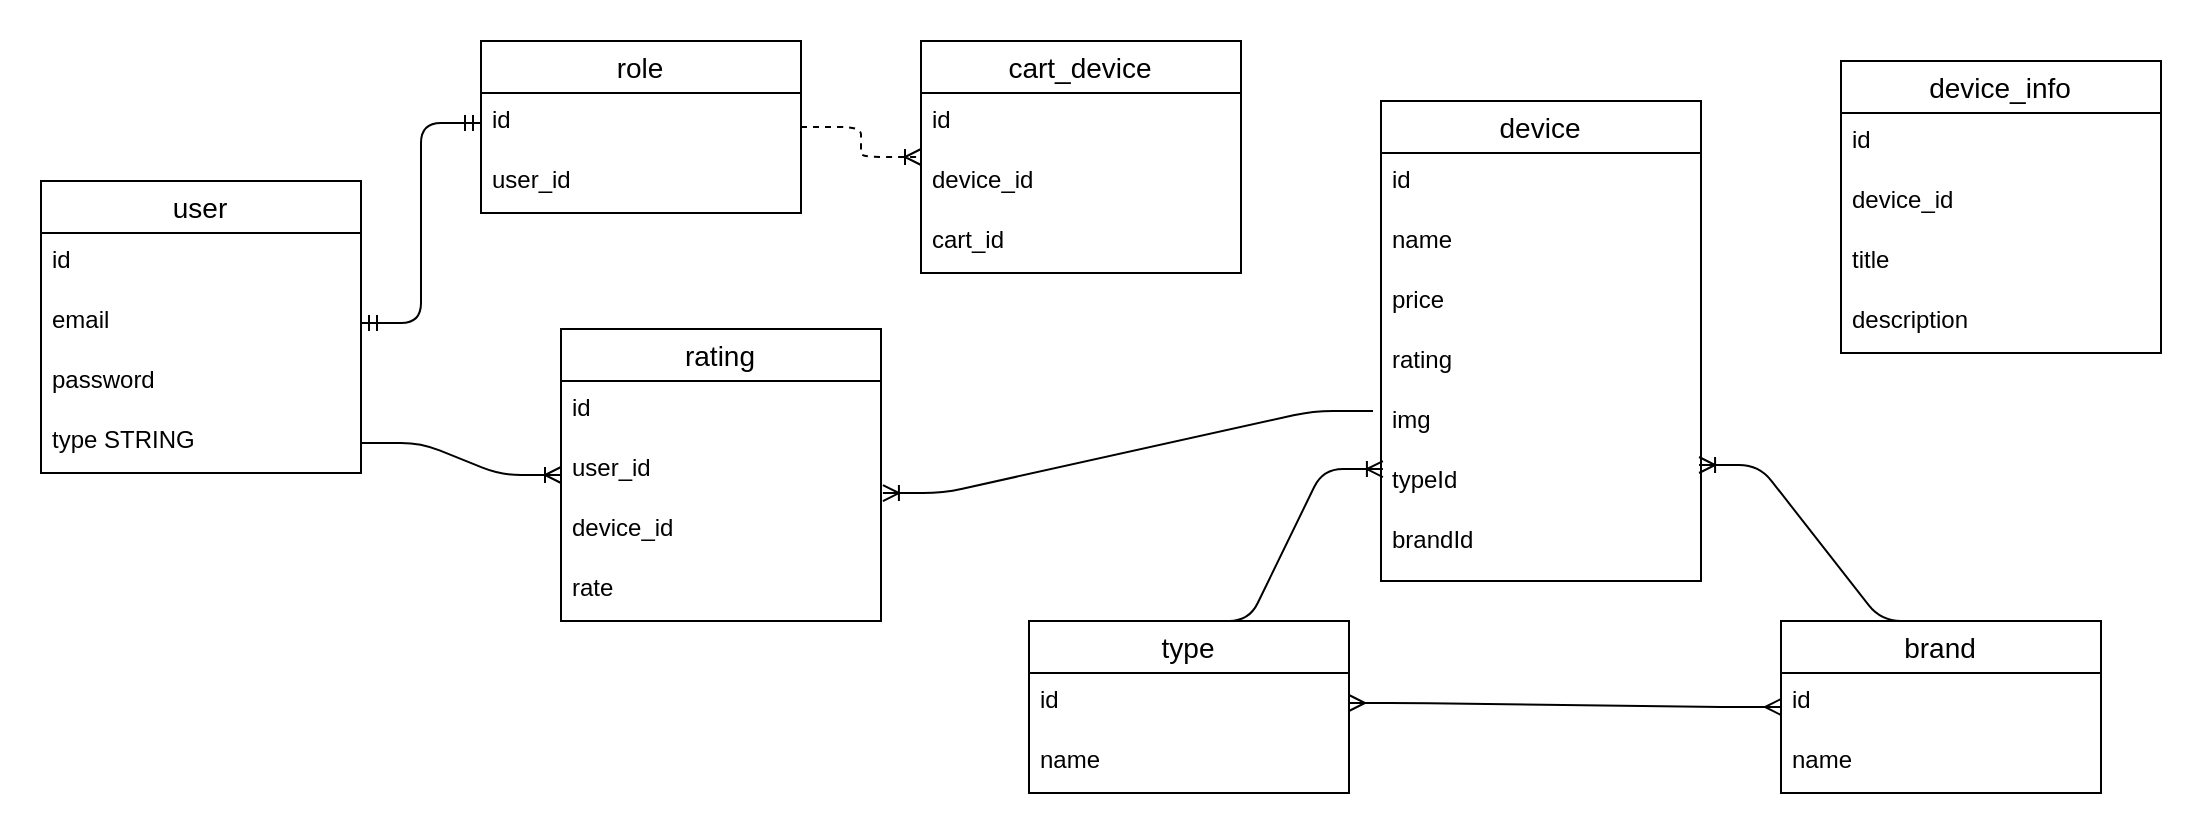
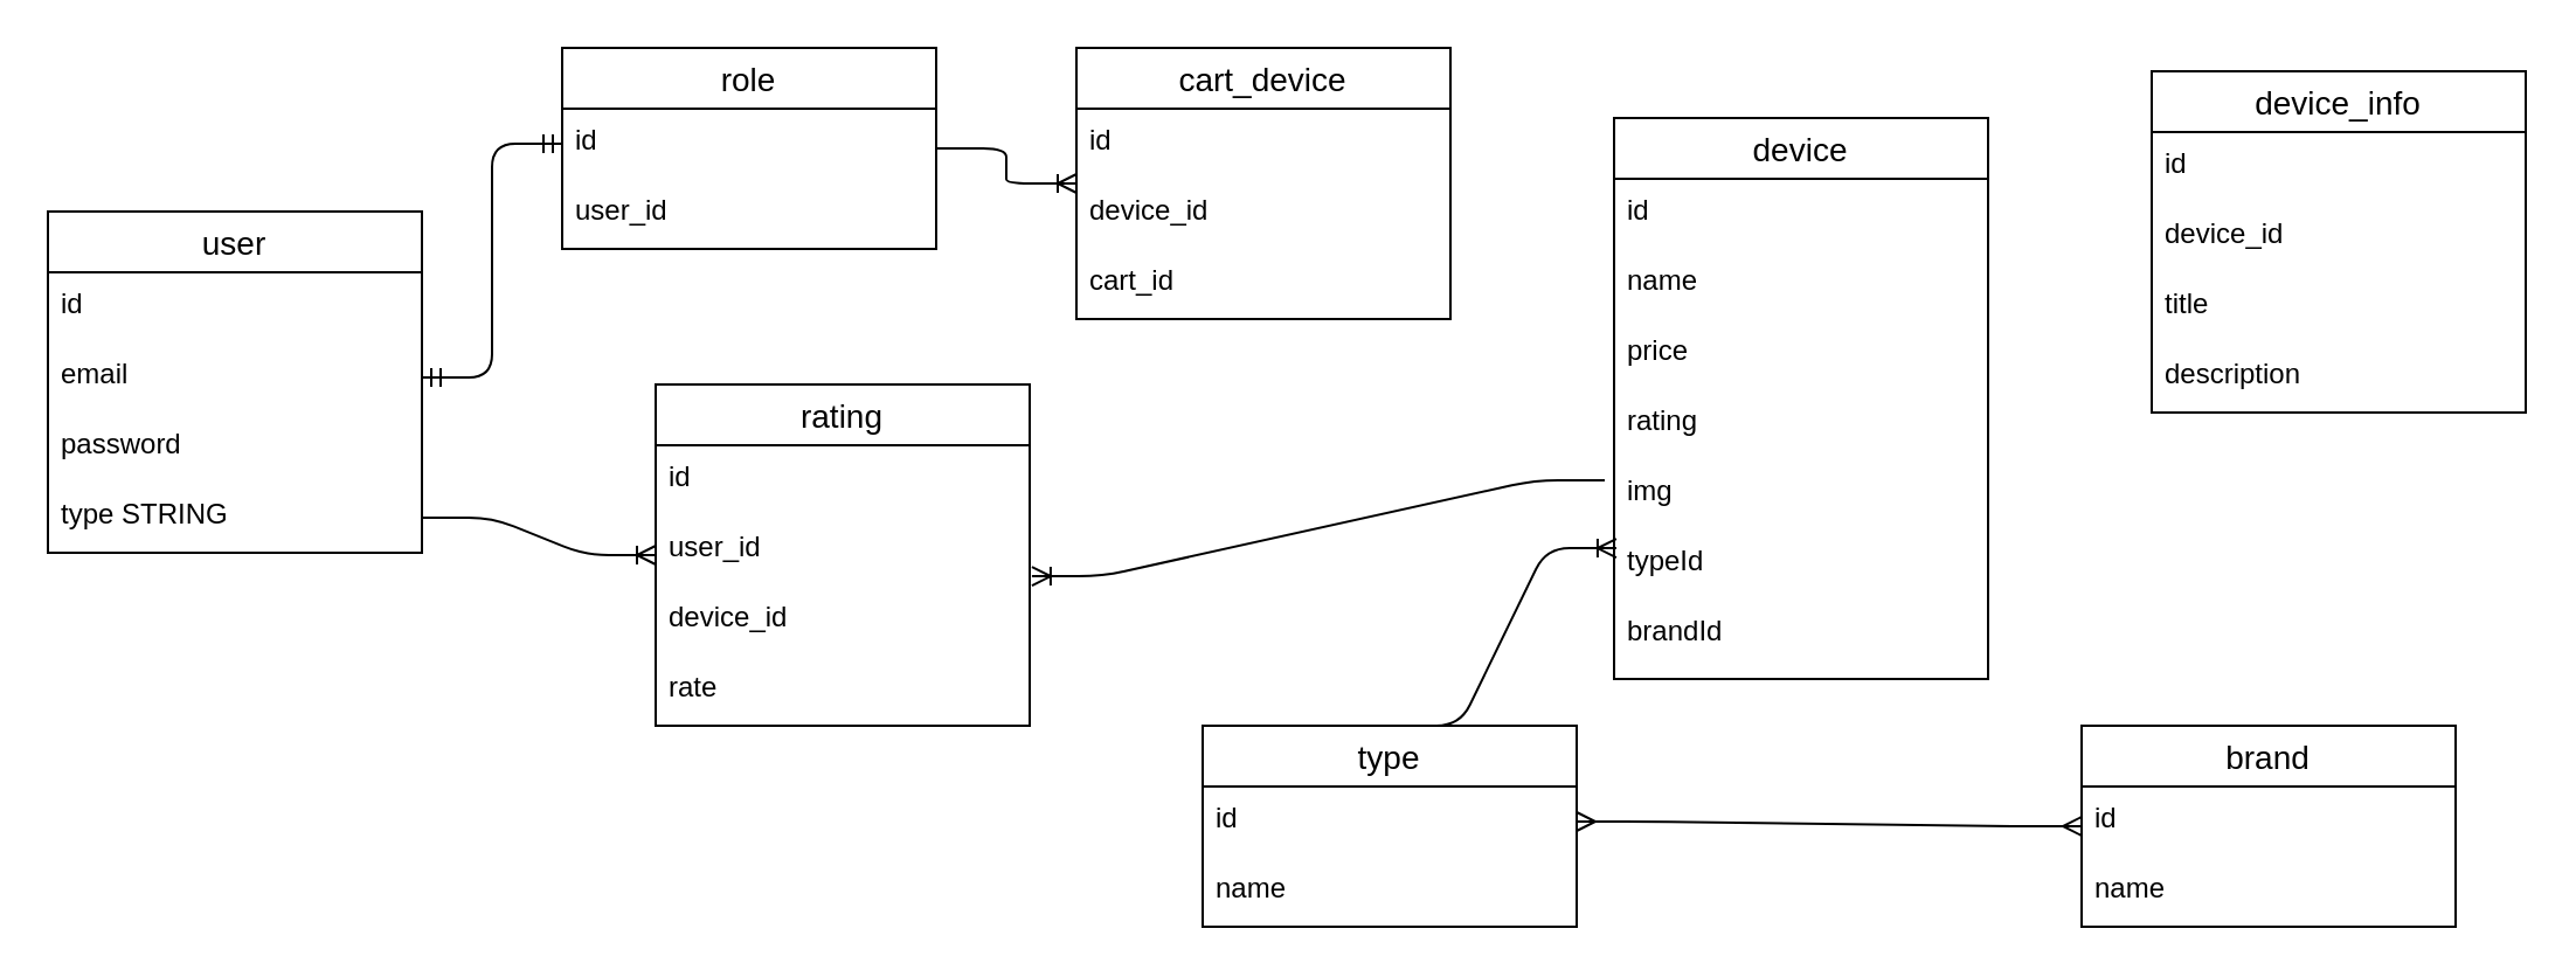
  <mxCell id="0" />
  <mxCell id="1" parent="0" />
  <mxCell id="2" value="user" style="swimlane;fontStyle=0;childLayout=stackLayout;horizontal=1;startSize=26;horizontalStack=0;resizeParent=1;resizeParentMax=0;resizeLast=0;collapsible=1;marginBottom=0;align=center;fontSize=14;" parent="1" vertex="1"><mxGeometry x="20" y="90" width="160" height="146" as="geometry"><mxRectangle x="140" y="120" width="60" height="26" as="alternateBounds" /></mxGeometry></mxCell>
  <mxCell id="3" value="id" style="text;strokeColor=none;fillColor=none;spacingLeft=4;spacingRight=4;overflow=hidden;rotatable=0;points=[[0,0.5],[1,0.5]];portConstraint=eastwest;fontSize=12;" parent="2" vertex="1"><mxGeometry y="26" width="160" height="30" as="geometry" /></mxCell>
  <mxCell id="4" value="email" style="text;strokeColor=none;fillColor=none;spacingLeft=4;spacingRight=4;overflow=hidden;rotatable=0;points=[[0,0.5],[1,0.5]];portConstraint=eastwest;fontSize=12;" parent="2" vertex="1"><mxGeometry y="56" width="160" height="30" as="geometry" /></mxCell>
  <mxCell id="5" value="password" style="text;strokeColor=none;fillColor=none;spacingLeft=4;spacingRight=4;overflow=hidden;rotatable=0;points=[[0,0.5],[1,0.5]];portConstraint=eastwest;fontSize=12;" parent="2" vertex="1"><mxGeometry y="86" width="160" height="30" as="geometry" /></mxCell>
  <mxCell id="6" value="type STRING" style="text;strokeColor=none;fillColor=none;spacingLeft=4;spacingRight=4;overflow=hidden;rotatable=0;points=[[0,0.5],[1,0.5]];portConstraint=eastwest;fontSize=12;" parent="2" vertex="1"><mxGeometry y="116" width="160" height="30" as="geometry" /></mxCell>
  <mxCell id="7" value="role" style="swimlane;fontStyle=0;childLayout=stackLayout;horizontal=1;startSize=26;horizontalStack=0;resizeParent=1;resizeParentMax=0;resizeLast=0;collapsible=1;marginBottom=0;align=center;fontSize=14;" parent="1" vertex="1"><mxGeometry x="240" y="20" width="160" height="86" as="geometry"><mxRectangle x="140" y="120" width="60" height="26" as="alternateBounds" /></mxGeometry></mxCell>
  <mxCell id="8" value="id" style="text;strokeColor=none;fillColor=none;spacingLeft=4;spacingRight=4;overflow=hidden;rotatable=0;points=[[0,0.5],[1,0.5]];portConstraint=eastwest;fontSize=12;" parent="7" vertex="1"><mxGeometry y="26" width="160" height="30" as="geometry" /></mxCell>
  <mxCell id="9" value="user_id" style="text;strokeColor=none;fillColor=none;spacingLeft=4;spacingRight=4;overflow=hidden;rotatable=0;points=[[0,0.5],[1,0.5]];portConstraint=eastwest;fontSize=12;" parent="7" vertex="1"><mxGeometry y="56" width="160" height="30" as="geometry" /></mxCell>
  <mxCell id="10" value="" style="edgeStyle=entityRelationEdgeStyle;fontSize=12;html=1;endArrow=ERmandOne;startArrow=ERmandOne;rounded=1;entryX=0;entryY=0.5;entryDx=0;entryDy=0;exitX=1;exitY=0.5;exitDx=0;exitDy=0;" parent="1" source="4" target="8" edge="1"><mxGeometry width="100" height="100" relative="1" as="geometry"><mxPoint x="120" y="110" as="sourcePoint" /><mxPoint x="220" y="13" as="targetPoint" /></mxGeometry></mxCell>
  <mxCell id="11" value="device" style="swimlane;fontStyle=0;childLayout=stackLayout;horizontal=1;startSize=26;horizontalStack=0;resizeParent=1;resizeParentMax=0;resizeLast=0;collapsible=1;marginBottom=0;align=center;fontSize=14;" parent="1" vertex="1"><mxGeometry x="690" y="50" width="160" height="240" as="geometry"><mxRectangle x="140" y="120" width="60" height="26" as="alternateBounds" /></mxGeometry></mxCell>
  <mxCell id="12" value="id" style="text;strokeColor=none;fillColor=none;spacingLeft=4;spacingRight=4;overflow=hidden;rotatable=0;points=[[0,0.5],[1,0.5]];portConstraint=eastwest;fontSize=12;" parent="11" vertex="1"><mxGeometry y="26" width="160" height="30" as="geometry" /></mxCell>
  <mxCell id="13" value="name" style="text;strokeColor=none;fillColor=none;spacingLeft=4;spacingRight=4;overflow=hidden;rotatable=0;points=[[0,0.5],[1,0.5]];portConstraint=eastwest;fontSize=12;" parent="11" vertex="1"><mxGeometry y="56" width="160" height="30" as="geometry" /></mxCell>
  <mxCell id="14" value="price" style="text;strokeColor=none;fillColor=none;spacingLeft=4;spacingRight=4;overflow=hidden;rotatable=0;points=[[0,0.5],[1,0.5]];portConstraint=eastwest;fontSize=12;" parent="11" vertex="1"><mxGeometry y="86" width="160" height="30" as="geometry" /></mxCell>
  <mxCell id="15" value="rating" style="text;strokeColor=none;fillColor=none;spacingLeft=4;spacingRight=4;overflow=hidden;rotatable=0;points=[[0,0.5],[1,0.5]];portConstraint=eastwest;fontSize=12;" parent="11" vertex="1"><mxGeometry y="116" width="160" height="30" as="geometry" /></mxCell>
  <mxCell id="16" value="img" style="text;strokeColor=none;fillColor=none;spacingLeft=4;spacingRight=4;overflow=hidden;rotatable=0;points=[[0,0.5],[1,0.5]];portConstraint=eastwest;fontSize=12;" parent="11" vertex="1"><mxGeometry y="146" width="160" height="30" as="geometry" /></mxCell>
  <mxCell id="17" value="typeId" style="text;strokeColor=none;fillColor=none;spacingLeft=4;spacingRight=4;overflow=hidden;rotatable=0;points=[[0,0.5],[1,0.5]];portConstraint=eastwest;fontSize=12;" parent="11" vertex="1"><mxGeometry y="176" width="160" height="30" as="geometry" /></mxCell>
  <mxCell id="18" value="brandId" style="text;strokeColor=none;fillColor=none;spacingLeft=4;spacingRight=4;overflow=hidden;rotatable=0;points=[[0,0.5],[1,0.5]];portConstraint=eastwest;fontSize=12;" parent="11" vertex="1"><mxGeometry y="206" width="160" height="34" as="geometry" /></mxCell>
  <mxCell id="19" value="type" style="swimlane;fontStyle=0;childLayout=stackLayout;horizontal=1;startSize=26;horizontalStack=0;resizeParent=1;resizeParentMax=0;resizeLast=0;collapsible=1;marginBottom=0;align=center;fontSize=14;" parent="1" vertex="1"><mxGeometry x="514" y="310" width="160" height="86" as="geometry"><mxRectangle x="140" y="120" width="60" height="26" as="alternateBounds" /></mxGeometry></mxCell>
  <mxCell id="20" value="id" style="text;strokeColor=none;fillColor=none;spacingLeft=4;spacingRight=4;overflow=hidden;rotatable=0;points=[[0,0.5],[1,0.5]];portConstraint=eastwest;fontSize=12;" parent="19" vertex="1"><mxGeometry y="26" width="160" height="30" as="geometry" /></mxCell>
  <mxCell id="21" value="name" style="text;strokeColor=none;fillColor=none;spacingLeft=4;spacingRight=4;overflow=hidden;rotatable=0;points=[[0,0.5],[1,0.5]];portConstraint=eastwest;fontSize=12;" parent="19" vertex="1"><mxGeometry y="56" width="160" height="30" as="geometry" /></mxCell>
  <mxCell id="22" value="brand" style="swimlane;fontStyle=0;childLayout=stackLayout;horizontal=1;startSize=26;horizontalStack=0;resizeParent=1;resizeParentMax=0;resizeLast=0;collapsible=1;marginBottom=0;align=center;fontSize=14;rounded=0;" parent="1" vertex="1"><mxGeometry x="890" y="310" width="160" height="86" as="geometry"><mxRectangle x="140" y="120" width="60" height="26" as="alternateBounds" /></mxGeometry></mxCell>
  <mxCell id="23" value="id" style="text;strokeColor=none;fillColor=none;spacingLeft=4;spacingRight=4;overflow=hidden;rotatable=0;points=[[0,0.5],[1,0.5]];portConstraint=eastwest;fontSize=12;" parent="22" vertex="1"><mxGeometry y="26" width="160" height="30" as="geometry" /></mxCell>
  <mxCell id="24" value="name" style="text;strokeColor=none;fillColor=none;spacingLeft=4;spacingRight=4;overflow=hidden;rotatable=0;points=[[0,0.5],[1,0.5]];portConstraint=eastwest;fontSize=12;" parent="22" vertex="1"><mxGeometry y="56" width="160" height="30" as="geometry" /></mxCell>
  <mxCell id="25" value="" style="edgeStyle=entityRelationEdgeStyle;fontSize=12;html=1;endArrow=ERoneToMany;rounded=1;exitX=0.5;exitY=0;exitDx=0;exitDy=0;entryX=0.006;entryY=0.267;entryDx=0;entryDy=0;entryPerimeter=0;" parent="1" source="19" target="17" edge="1"><mxGeometry width="100" height="100" relative="1" as="geometry"><mxPoint x="480" y="360" as="sourcePoint" /><mxPoint x="580" y="260" as="targetPoint" /></mxGeometry></mxCell>
- <mxCell id="26" value="" style="edgeStyle=entityRelationEdgeStyle;fontSize=12;html=1;endArrow=ERoneToMany;rounded=1;exitX=0.5;exitY=0;exitDx=0;exitDy=0;entryX=0.994;entryY=0.2;entryDx=0;entryDy=0;entryPerimeter=0;" parent="1" source="22" target="17" edge="1"><mxGeometry width="100" height="100" relative="1" as="geometry"><mxPoint x="480" y="360" as="sourcePoint" /><mxPoint x="690" y="240" as="targetPoint" /></mxGeometry></mxCell>
  <mxCell id="27" value="" style="edgeStyle=entityRelationEdgeStyle;fontSize=12;html=1;endArrow=ERmany;startArrow=ERmany;rounded=1;exitX=1;exitY=0.5;exitDx=0;exitDy=0;" parent="1" source="20" target="22" edge="1"><mxGeometry width="100" height="100" relative="1" as="geometry"><mxPoint x="480" y="270" as="sourcePoint" /><mxPoint x="580" y="170" as="targetPoint" /></mxGeometry></mxCell>
  <mxCell id="28" value="device_info" style="swimlane;fontStyle=0;childLayout=stackLayout;horizontal=1;startSize=26;horizontalStack=0;resizeParent=1;resizeParentMax=0;resizeLast=0;collapsible=1;marginBottom=0;align=center;fontSize=14;rounded=0;" parent="1" vertex="1"><mxGeometry x="920" y="30" width="160" height="146" as="geometry" /></mxCell>
  <mxCell id="29" value="id" style="text;strokeColor=none;fillColor=none;spacingLeft=4;spacingRight=4;overflow=hidden;rotatable=0;points=[[0,0.5],[1,0.5]];portConstraint=eastwest;fontSize=12;rounded=0;" parent="28" vertex="1"><mxGeometry y="26" width="160" height="30" as="geometry" /></mxCell>
  <mxCell id="30" value="device_id" style="text;strokeColor=none;fillColor=none;spacingLeft=4;spacingRight=4;overflow=hidden;rotatable=0;points=[[0,0.5],[1,0.5]];portConstraint=eastwest;fontSize=12;rounded=0;" parent="28" vertex="1"><mxGeometry y="56" width="160" height="30" as="geometry" /></mxCell>
  <mxCell id="31" value="title" style="text;strokeColor=none;fillColor=none;spacingLeft=4;spacingRight=4;overflow=hidden;rotatable=0;points=[[0,0.5],[1,0.5]];portConstraint=eastwest;fontSize=12;rounded=0;" parent="28" vertex="1"><mxGeometry y="86" width="160" height="30" as="geometry" /></mxCell>
  <mxCell id="32" value="description" style="text;strokeColor=none;fillColor=none;spacingLeft=4;spacingRight=4;overflow=hidden;rotatable=0;points=[[0,0.5],[1,0.5]];portConstraint=eastwest;fontSize=12;rounded=0;" parent="28" vertex="1"><mxGeometry y="116" width="160" height="30" as="geometry" /></mxCell>
  <mxCell id="33" value="cart_device" style="swimlane;fontStyle=0;childLayout=stackLayout;horizontal=1;startSize=26;horizontalStack=0;resizeParent=1;resizeParentMax=0;resizeLast=0;collapsible=1;marginBottom=0;align=center;fontSize=14;rounded=0;" parent="1" vertex="1"><mxGeometry x="460" y="20" width="160" height="116" as="geometry" /></mxCell>
  <mxCell id="34" value="id" style="text;strokeColor=none;fillColor=none;spacingLeft=4;spacingRight=4;overflow=hidden;rotatable=0;points=[[0,0.5],[1,0.5]];portConstraint=eastwest;fontSize=12;rounded=0;" parent="33" vertex="1"><mxGeometry y="26" width="160" height="30" as="geometry" /></mxCell>
  <mxCell id="35" value="device_id" style="text;strokeColor=none;fillColor=none;spacingLeft=4;spacingRight=4;overflow=hidden;rotatable=0;points=[[0,0.5],[1,0.5]];portConstraint=eastwest;fontSize=12;rounded=0;" parent="33" vertex="1"><mxGeometry y="56" width="160" height="30" as="geometry" /></mxCell>
  <mxCell id="36" value="cart_id" style="text;strokeColor=none;fillColor=none;spacingLeft=4;spacingRight=4;overflow=hidden;rotatable=0;points=[[0,0.5],[1,0.5]];portConstraint=eastwest;fontSize=12;rounded=0;" parent="33" vertex="1"><mxGeometry y="86" width="160" height="30" as="geometry" /></mxCell>
- <mxCell id="37" value="" style="edgeStyle=entityRelationEdgeStyle;fontSize=12;html=1;endArrow=ERoneToMany;rounded=1;dashed=1;" parent="1" source="7" target="33" edge="1"><mxGeometry width="100" height="100" relative="1" as="geometry"><mxPoint x="340" y="70" as="sourcePoint" /><mxPoint x="440" y="-30" as="targetPoint" /></mxGeometry></mxCell>
+ <mxCell id="37" value="" style="edgeStyle=entityRelationEdgeStyle;fontSize=12;html=1;endArrow=ERoneToMany;rounded=1;" parent="1" source="7" target="33" edge="1"><mxGeometry width="100" height="100" relative="1" as="geometry"><mxPoint x="340" y="70" as="sourcePoint" /><mxPoint x="440" y="-30" as="targetPoint" /></mxGeometry></mxCell>
  <mxCell id="38" value="rating" style="swimlane;fontStyle=0;childLayout=stackLayout;horizontal=1;startSize=26;horizontalStack=0;resizeParent=1;resizeParentMax=0;resizeLast=0;collapsible=1;marginBottom=0;align=center;fontSize=14;rounded=0;" parent="1" vertex="1"><mxGeometry x="280" y="164" width="160" height="146" as="geometry" /></mxCell>
  <mxCell id="39" value="id" style="text;strokeColor=none;fillColor=none;spacingLeft=4;spacingRight=4;overflow=hidden;rotatable=0;points=[[0,0.5],[1,0.5]];portConstraint=eastwest;fontSize=12;rounded=0;" parent="38" vertex="1"><mxGeometry y="26" width="160" height="30" as="geometry" /></mxCell>
  <mxCell id="40" value="user_id" style="text;strokeColor=none;fillColor=none;spacingLeft=4;spacingRight=4;overflow=hidden;rotatable=0;points=[[0,0.5],[1,0.5]];portConstraint=eastwest;fontSize=12;rounded=0;" parent="38" vertex="1"><mxGeometry y="56" width="160" height="30" as="geometry" /></mxCell>
  <mxCell id="41" value="device_id" style="text;strokeColor=none;fillColor=none;spacingLeft=4;spacingRight=4;overflow=hidden;rotatable=0;points=[[0,0.5],[1,0.5]];portConstraint=eastwest;fontSize=12;rounded=0;" parent="38" vertex="1"><mxGeometry y="86" width="160" height="30" as="geometry" /></mxCell>
  <mxCell id="42" value="rate" style="text;strokeColor=none;fillColor=none;spacingLeft=4;spacingRight=4;overflow=hidden;rotatable=0;points=[[0,0.5],[1,0.5]];portConstraint=eastwest;fontSize=12;rounded=0;" parent="38" vertex="1"><mxGeometry y="116" width="160" height="30" as="geometry" /></mxCell>
  <mxCell id="43" value="" style="edgeStyle=entityRelationEdgeStyle;fontSize=12;html=1;endArrow=ERoneToMany;rounded=1;" parent="1" source="6" target="38" edge="1"><mxGeometry width="100" height="100" relative="1" as="geometry"><mxPoint x="360" y="310" as="sourcePoint" /><mxPoint x="460" y="210" as="targetPoint" /></mxGeometry></mxCell>
  <mxCell id="44" value="" style="edgeStyle=entityRelationEdgeStyle;fontSize=12;html=1;endArrow=ERoneToMany;rounded=1;exitX=-0.025;exitY=0.3;exitDx=0;exitDy=0;exitPerimeter=0;entryX=1.006;entryY=0.867;entryDx=0;entryDy=0;entryPerimeter=0;" parent="1" source="16" target="40" edge="1"><mxGeometry width="100" height="100" relative="1" as="geometry"><mxPoint x="360" y="310" as="sourcePoint" /><mxPoint x="460" y="210" as="targetPoint" /></mxGeometry></mxCell>
